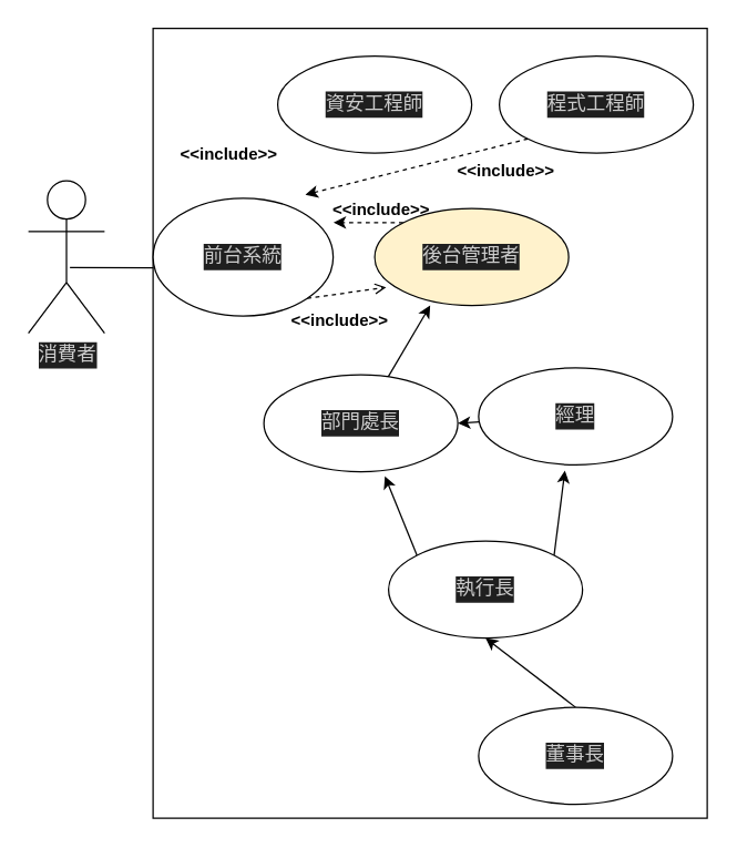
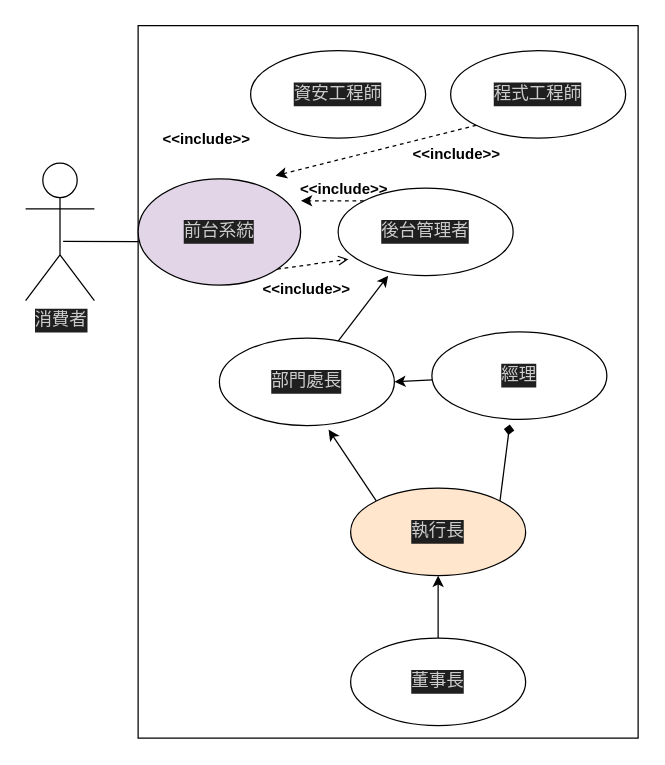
  <mxCell id="0" />
  <mxCell id="1" parent="0" />
  <mxCell id="2" value="" style="rounded=0;whiteSpace=wrap;html=1;" vertex="1" parent="1"><mxGeometry x="110" y="20" width="400" height="570" as="geometry" /></mxCell>
  <mxCell id="3" value="&lt;div style=&quot;color: rgb(204, 204, 204); background-color: rgb(31, 31, 31); font-family: Consolas, &amp;quot;Courier New&amp;quot;, monospace; font-size: 14px; line-height: 19px;&quot;&gt;消費者&lt;/div&gt;" style="shape=umlActor;verticalLabelPosition=bottom;verticalAlign=top;html=1;" parent="1" vertex="1"><mxGeometry x="20" y="130" width="55" height="110" as="geometry" /></mxCell>
  <mxCell id="4" style="edgeStyle=none;html=1;exitX=1;exitY=1;exitDx=0;exitDy=0;entryX=0.059;entryY=0.812;entryDx=0;entryDy=0;entryPerimeter=0;dashed=1;endArrow=open;" parent="1" source="5" target="8" edge="1"><mxGeometry relative="1" as="geometry" /></mxCell>
- <mxCell id="5" value="&lt;div style=&quot;color: rgb(204, 204, 204); background-color: rgb(31, 31, 31); font-family: Consolas, &amp;quot;Courier New&amp;quot;, monospace; font-size: 14px; line-height: 19px;&quot;&gt;前台系統&lt;/div&gt;" style="ellipse;whiteSpace=wrap;html=1;" parent="1" vertex="1"><mxGeometry x="110" y="142.5" width="130" height="85" as="geometry" /></mxCell>
+ <mxCell id="5" value="&lt;div style=&quot;color: rgb(204, 204, 204); background-color: rgb(31, 31, 31); font-family: Consolas, &amp;quot;Courier New&amp;quot;, monospace; font-size: 14px; line-height: 19px;&quot;&gt;前台系統&lt;/div&gt;" style="ellipse;whiteSpace=wrap;html=1;fillColor=#e1d5e7;" parent="1" vertex="1"><mxGeometry x="110" y="142.5" width="130" height="85" as="geometry" /></mxCell>
  <mxCell id="6" value="&lt;div style=&quot;color: rgb(204, 204, 204); background-color: rgb(31, 31, 31); font-family: Consolas, &amp;quot;Courier New&amp;quot;, monospace; font-size: 14px; line-height: 19px;&quot;&gt;&lt;div style=&quot;line-height: 19px;&quot;&gt;資安工程師&lt;/div&gt;&lt;/div&gt;" style="ellipse;whiteSpace=wrap;html=1;" parent="1" vertex="1"><mxGeometry x="200" y="40" width="140" height="70" as="geometry" /></mxCell>
  <mxCell id="7" style="edgeStyle=none;html=1;exitX=0;exitY=0;exitDx=0;exitDy=0;entryX=0.275;entryY=0.206;entryDx=0;entryDy=0;entryPerimeter=0;dashed=1;" parent="1" source="8" edge="1"><mxGeometry relative="1" as="geometry"><mxPoint x="240.25" y="160.08" as="targetPoint" /></mxGeometry></mxCell>
- <mxCell id="8" value="&lt;div style=&quot;color: rgb(204, 204, 204); background-color: rgb(31, 31, 31); font-family: Consolas, &amp;quot;Courier New&amp;quot;, monospace; font-size: 14px; line-height: 19px;&quot;&gt;&lt;div style=&quot;line-height: 19px;&quot;&gt;後台管理者&lt;/div&gt;&lt;/div&gt;" style="ellipse;whiteSpace=wrap;html=1;fillColor=#fff2cc;" parent="1" vertex="1"><mxGeometry x="270" y="150" width="140" height="70" as="geometry" /></mxCell>
+ <mxCell id="8" value="&lt;div style=&quot;color: rgb(204, 204, 204); background-color: rgb(31, 31, 31); font-family: Consolas, &amp;quot;Courier New&amp;quot;, monospace; font-size: 14px; line-height: 19px;&quot;&gt;&lt;div style=&quot;line-height: 19px;&quot;&gt;後台管理者&lt;/div&gt;&lt;/div&gt;" style="ellipse;whiteSpace=wrap;html=1;" parent="1" vertex="1"><mxGeometry x="270" y="150" width="140" height="70" as="geometry" /></mxCell>
  <mxCell id="9" style="edgeStyle=none;html=1;entryX=1;entryY=0.5;entryDx=0;entryDy=0;" parent="1" source="10" target="14" edge="1"><mxGeometry relative="1" as="geometry" /></mxCell>
  <mxCell id="10" value="&lt;div style=&quot;color: rgb(204, 204, 204); background-color: rgb(31, 31, 31); font-family: Consolas, &amp;quot;Courier New&amp;quot;, monospace; font-size: 14px; line-height: 19px;&quot;&gt;&lt;div style=&quot;line-height: 19px;&quot;&gt;經理&lt;/div&gt;&lt;/div&gt;" style="ellipse;whiteSpace=wrap;html=1;" parent="1" vertex="1"><mxGeometry x="345" y="265" width="140" height="70" as="geometry" /></mxCell>
  <mxCell id="11" style="edgeStyle=none;html=1;exitX=0;exitY=1;exitDx=0;exitDy=0;dashed=1;" parent="1" source="12" edge="1"><mxGeometry relative="1" as="geometry"><mxPoint x="220" y="140" as="targetPoint" /></mxGeometry></mxCell>
  <mxCell id="12" value="&lt;div style=&quot;color: rgb(204, 204, 204); background-color: rgb(31, 31, 31); font-family: Consolas, &amp;quot;Courier New&amp;quot;, monospace; font-size: 14px; line-height: 19px;&quot;&gt;&lt;div style=&quot;line-height: 19px;&quot;&gt;程式工程師&lt;/div&gt;&lt;/div&gt;" style="ellipse;whiteSpace=wrap;html=1;" parent="1" vertex="1"><mxGeometry x="360" y="40" width="140" height="70" as="geometry" /></mxCell>
  <mxCell id="13" style="edgeStyle=none;html=1;entryX=0.286;entryY=1;entryDx=0;entryDy=0;entryPerimeter=0;" parent="1" source="14" target="8" edge="1"><mxGeometry relative="1" as="geometry" /></mxCell>
- <mxCell id="14" value="&lt;div style=&quot;color: rgb(204, 204, 204); background-color: rgb(31, 31, 31); font-family: Consolas, &amp;quot;Courier New&amp;quot;, monospace; font-size: 14px; line-height: 19px;&quot;&gt;&lt;div style=&quot;line-height: 19px;&quot;&gt;部門處長&lt;/div&gt;&lt;/div&gt;" style="ellipse;whiteSpace=wrap;html=1;" parent="1" vertex="1"><mxGeometry x="190" y="270" width="140" height="70" as="geometry" /></mxCell>
+ <mxCell id="14" value="&lt;div style=&quot;color: rgb(204, 204, 204); background-color: rgb(31, 31, 31); font-family: Consolas, &amp;quot;Courier New&amp;quot;, monospace; font-size: 14px; line-height: 19px;&quot;&gt;&lt;div style=&quot;line-height: 19px;&quot;&gt;部門處長&lt;/div&gt;&lt;/div&gt;" style="ellipse;whiteSpace=wrap;html=1;" parent="1" vertex="1"><mxGeometry x="175" y="270" width="140" height="70" as="geometry" /></mxCell>
  <mxCell id="15" style="edgeStyle=none;html=1;exitX=0.5;exitY=0;exitDx=0;exitDy=0;" parent="1" source="16" edge="1"><mxGeometry relative="1" as="geometry"><mxPoint x="350" y="460" as="targetPoint" /></mxGeometry></mxCell>
- <mxCell id="16" value="&lt;div style=&quot;color: rgb(204, 204, 204); background-color: rgb(31, 31, 31); font-family: Consolas, &amp;quot;Courier New&amp;quot;, monospace; font-size: 14px; line-height: 19px;&quot;&gt;&lt;div style=&quot;line-height: 19px;&quot;&gt;&lt;div style=&quot;line-height: 19px;&quot;&gt;&lt;div style=&quot;line-height: 19px;&quot;&gt;董事長&lt;/div&gt;&lt;/div&gt;&lt;/div&gt;&lt;/div&gt;" style="ellipse;whiteSpace=wrap;html=1;" parent="1" vertex="1"><mxGeometry x="345" y="510" width="140" height="70" as="geometry" /></mxCell>
+ <mxCell id="16" value="&lt;div style=&quot;color: rgb(204, 204, 204); background-color: rgb(31, 31, 31); font-family: Consolas, &amp;quot;Courier New&amp;quot;, monospace; font-size: 14px; line-height: 19px;&quot;&gt;&lt;div style=&quot;line-height: 19px;&quot;&gt;&lt;div style=&quot;line-height: 19px;&quot;&gt;&lt;div style=&quot;line-height: 19px;&quot;&gt;董事長&lt;/div&gt;&lt;/div&gt;&lt;/div&gt;&lt;/div&gt;" style="ellipse;whiteSpace=wrap;html=1;" parent="1" vertex="1"><mxGeometry x="280" y="510" width="140" height="70" as="geometry" /></mxCell>
  <mxCell id="17" style="edgeStyle=none;html=1;exitX=0;exitY=0;exitDx=0;exitDy=0;entryX=0.624;entryY=1.045;entryDx=0;entryDy=0;entryPerimeter=0;" parent="1" source="19" target="14" edge="1"><mxGeometry relative="1" as="geometry" /></mxCell>
- <mxCell id="18" style="edgeStyle=none;html=1;exitX=1;exitY=0;exitDx=0;exitDy=0;entryX=0.445;entryY=1.059;entryDx=0;entryDy=0;entryPerimeter=0;" parent="1" source="19" target="10" edge="1"><mxGeometry relative="1" as="geometry"><mxPoint x="410" y="350" as="targetPoint" /></mxGeometry></mxCell>
- <mxCell id="19" value="&lt;div style=&quot;color: rgb(204, 204, 204); background-color: rgb(31, 31, 31); font-family: Consolas, &amp;quot;Courier New&amp;quot;, monospace; font-size: 14px; line-height: 19px;&quot;&gt;&lt;div style=&quot;line-height: 19px;&quot;&gt;&lt;div style=&quot;line-height: 19px;&quot;&gt;執行長&lt;/div&gt;&lt;/div&gt;&lt;/div&gt;" style="ellipse;whiteSpace=wrap;html=1;" parent="1" vertex="1"><mxGeometry x="280" y="390" width="140" height="70" as="geometry" /></mxCell>
+ <mxCell id="18" style="edgeStyle=none;html=1;exitX=1;exitY=0;exitDx=0;exitDy=0;entryX=0.445;entryY=1.059;entryDx=0;entryDy=0;entryPerimeter=0;endArrow=diamond;" parent="1" source="19" target="10" edge="1"><mxGeometry relative="1" as="geometry"><mxPoint x="410" y="350" as="targetPoint" /></mxGeometry></mxCell>
+ <mxCell id="19" value="&lt;div style=&quot;color: rgb(204, 204, 204); background-color: rgb(31, 31, 31); font-family: Consolas, &amp;quot;Courier New&amp;quot;, monospace; font-size: 14px; line-height: 19px;&quot;&gt;&lt;div style=&quot;line-height: 19px;&quot;&gt;&lt;div style=&quot;line-height: 19px;&quot;&gt;執行長&lt;/div&gt;&lt;/div&gt;&lt;/div&gt;" style="ellipse;whiteSpace=wrap;html=1;fillColor=#ffe6cc;" parent="1" vertex="1"><mxGeometry x="280" y="390" width="140" height="70" as="geometry" /></mxCell>
  <mxCell id="20" value="" style="endArrow=none;html=1;entryX=0.002;entryY=0.592;entryDx=0;entryDy=0;entryPerimeter=0;" edge="1" parent="1" target="5"><mxGeometry width="50" height="50" relative="1" as="geometry"><mxPoint x="50" y="192.5" as="sourcePoint" /><mxPoint x="100" y="142.5" as="targetPoint" /></mxGeometry></mxCell>
  <mxCell id="21" value="&lt;&lt;include&gt;&gt;" style="text;align=center;fontStyle=1;verticalAlign=middle;spacingLeft=3;spacingRight=3;strokeColor=none;rotatable=0;points=[[0,0.5],[1,0.5]];portConstraint=eastwest;" vertex="1" parent="1"><mxGeometry x="130" y="90" width="70" height="40" as="geometry" /></mxCell>
  <mxCell id="22" value="&lt;&lt;include&gt;&gt;" style="text;align=center;fontStyle=1;verticalAlign=middle;spacingLeft=3;spacingRight=3;strokeColor=none;rotatable=0;points=[[0,0.5],[1,0.5]];portConstraint=eastwest;" vertex="1" parent="1"><mxGeometry x="330" y="102.5" width="70" height="40" as="geometry" /></mxCell>
  <mxCell id="23" value="&lt;&lt;include&gt;&gt;" style="text;align=center;fontStyle=1;verticalAlign=middle;spacingLeft=3;spacingRight=3;strokeColor=none;rotatable=0;points=[[0,0.5],[1,0.5]];portConstraint=eastwest;" vertex="1" parent="1"><mxGeometry x="240" y="130" width="70" height="40" as="geometry" /></mxCell>
  <mxCell id="24" value="&lt;&lt;include&gt;&gt;" style="text;align=center;fontStyle=1;verticalAlign=middle;spacingLeft=3;spacingRight=3;strokeColor=none;rotatable=0;points=[[0,0.5],[1,0.5]];portConstraint=eastwest;" vertex="1" parent="1"><mxGeometry x="210" y="210" width="70" height="40" as="geometry" /></mxCell>
